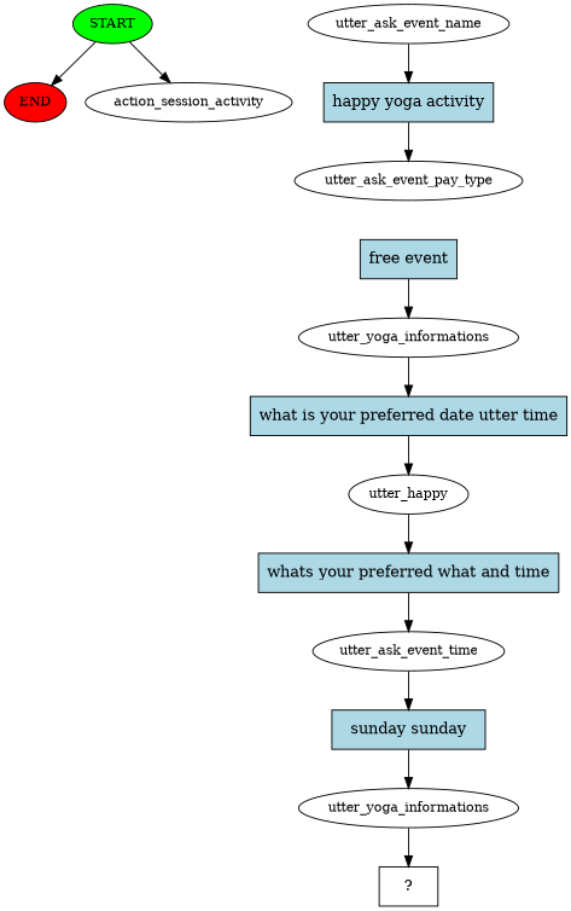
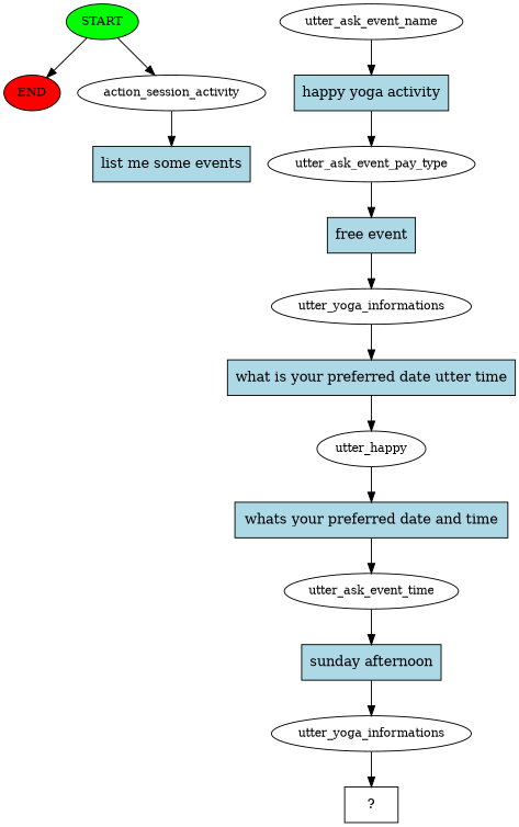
  digraph {
    node [fontsize=12]
    n1 [fillcolor=green label=START style=filled]
    n2 [fillcolor=red label=END style=filled]
    n3 [label=action_session_activity]
+   n4 [fillcolor=lightblue label="list me some events" shape=rect style=filled fontsize=""]
    n5 [label=utter_ask_event_name]
    n6 [fillcolor=lightblue label="happy yoga activity" shape=rect style=filled fontsize=""]
    n7 [label=utter_ask_event_pay_type]
    n8 [fillcolor=lightblue label="free event" shape=rect style=filled fontsize=""]
    n9 [label=utter_yoga_informations]
    n10 [fillcolor=lightblue label="what is your preferred date utter time" shape=rect style=filled fontsize=""]
    n11 [label=utter_happy]
-   n12 [fillcolor=lightblue label="whats your preferred what and time" shape=rect style=filled fontsize=""]
+   n12 [fillcolor=lightblue label="whats your preferred date and time" shape=rect style=filled fontsize=""]
    n13 [label=utter_ask_event_time]
-   n14 [fillcolor=lightblue label="sunday sunday" shape=rect style=filled fontsize=""]
+   n14 [fillcolor=lightblue label="sunday afternoon" shape=rect style=filled fontsize=""]
    n15 [label=utter_yoga_informations]
    n16 [label="  ?  " shape=rect fontsize=""]
    n1 -> n2
    n1 -> n3
+   n3 -> n4
    n5 -> n6
    n6 -> n7
+   n7 -> n8
    n8 -> n9
    n9 -> n10
    n10 -> n11
    n11 -> n12
    n12 -> n13
    n13 -> n14
    n14 -> n15
    n15 -> n16
  }
